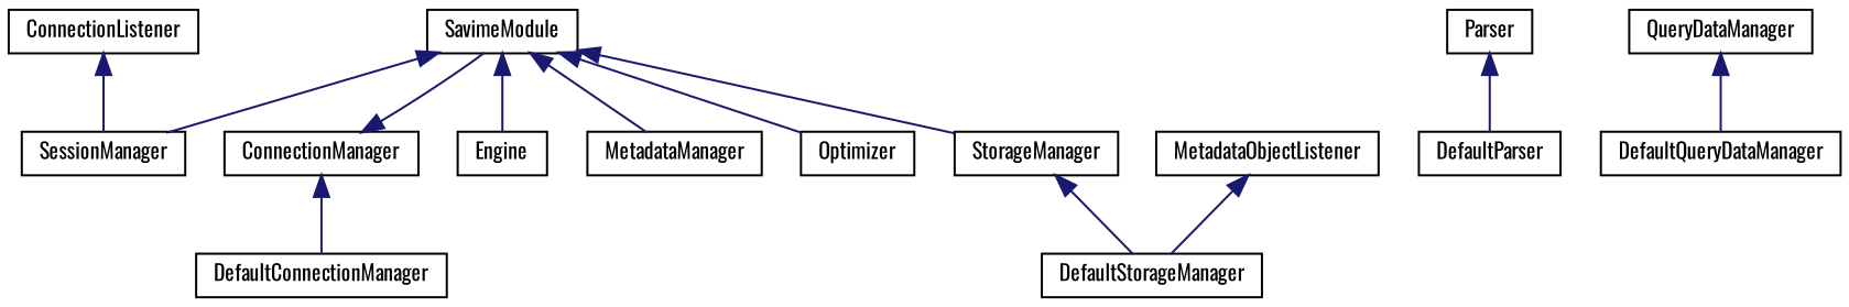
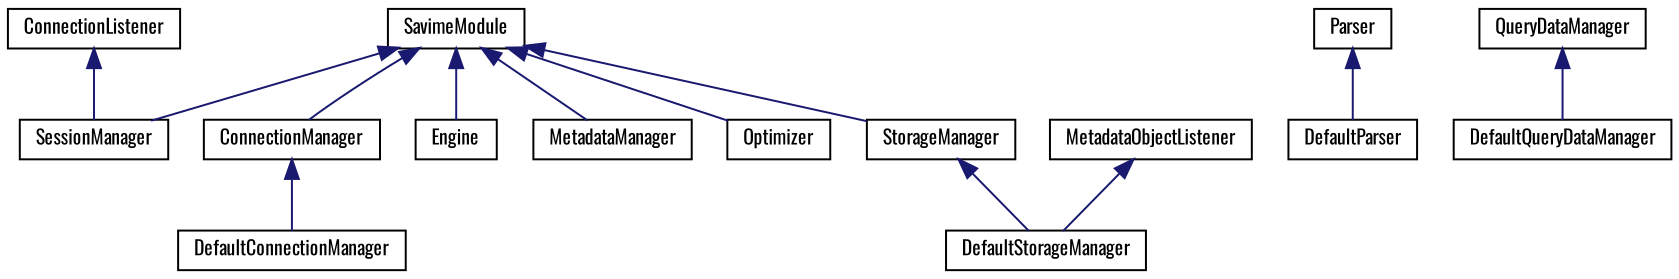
  digraph {
    fontname=Oswald
    rankdir=TB
    node [color=black fillcolor=white fontname=Oswald fontsize=10 shape=record style=filled]
    edge [color=midnightblue dir=back fontname=Oswald fontsize=10 labelfontname=Helvetica labelfontsize=10 style=solid]
    n1 [height=0.2 label=ConnectionListener width=0.4]
    n2 [height=0.2 label=SessionManager width=0.4]
    n3 [height=0.2 label=MetadataObjectListener width=0.4]
    n4 [height=0.2 label=DefaultStorageManager width=0.4]
    n5 [height=0.2 label=SavimeModule width=0.4]
    n6 [height=0.2 label=ConnectionManager width=0.4]
    n7 [height=0.2 label=Engine width=0.4]
    n8 [height=0.2 label=MetadataManager width=0.4]
    n9 [height=0.2 label=Optimizer width=0.4]
    n10 [height=0.2 label=StorageManager width=0.4]
    n11 [height=0.2 label=DefaultConnectionManager width=0.4]
    n12 [height=0.2 label=Parser width=0.4]
    n13 [height=0.2 label=DefaultParser width=0.4]
    n14 [height=0.2 label=QueryDataManager width=0.4]
    n15 [height=0.2 label=DefaultQueryDataManager width=0.4]
    n1 -> n2
    n3 -> n4
    n5 -> n2
-   n6 -> n5
+   n5 -> n6
    n5 -> n7
    n5 -> n8
    n5 -> n9
    n5 -> n10
    n6 -> n11
    n10 -> n4
    n12 -> n13
    n14 -> n15
  }
